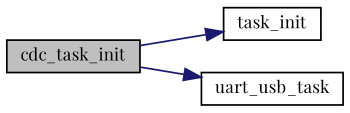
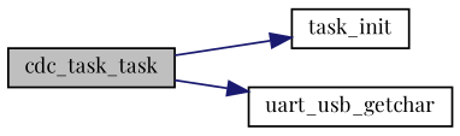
  digraph {
    fontname="Playfair Display"
    rankdir=LR
    node [color=black fillcolor=white fontname="Playfair Display" fontsize=10 shape=record style=filled]
    edge [color=midnightblue fontname="Playfair Display" fontsize=10 labelfontname="FreeSans.ttf" labelfontsize=10 style=solid]
-   n1 [fillcolor=grey75 fontcolor=black height=0.2 label=cdc_task_init width=0.4]
+   n1 [fillcolor=grey75 fontcolor=black height=0.2 label=cdc_task_task width=0.4]
    n2 [height=0.2 label=task_init width=0.4]
-   n3 [height=0.2 label=uart_usb_task width=0.4]
+   n3 [height=0.2 label=uart_usb_getchar width=0.4]
    n1 -> n2
    n1 -> n3
  }
